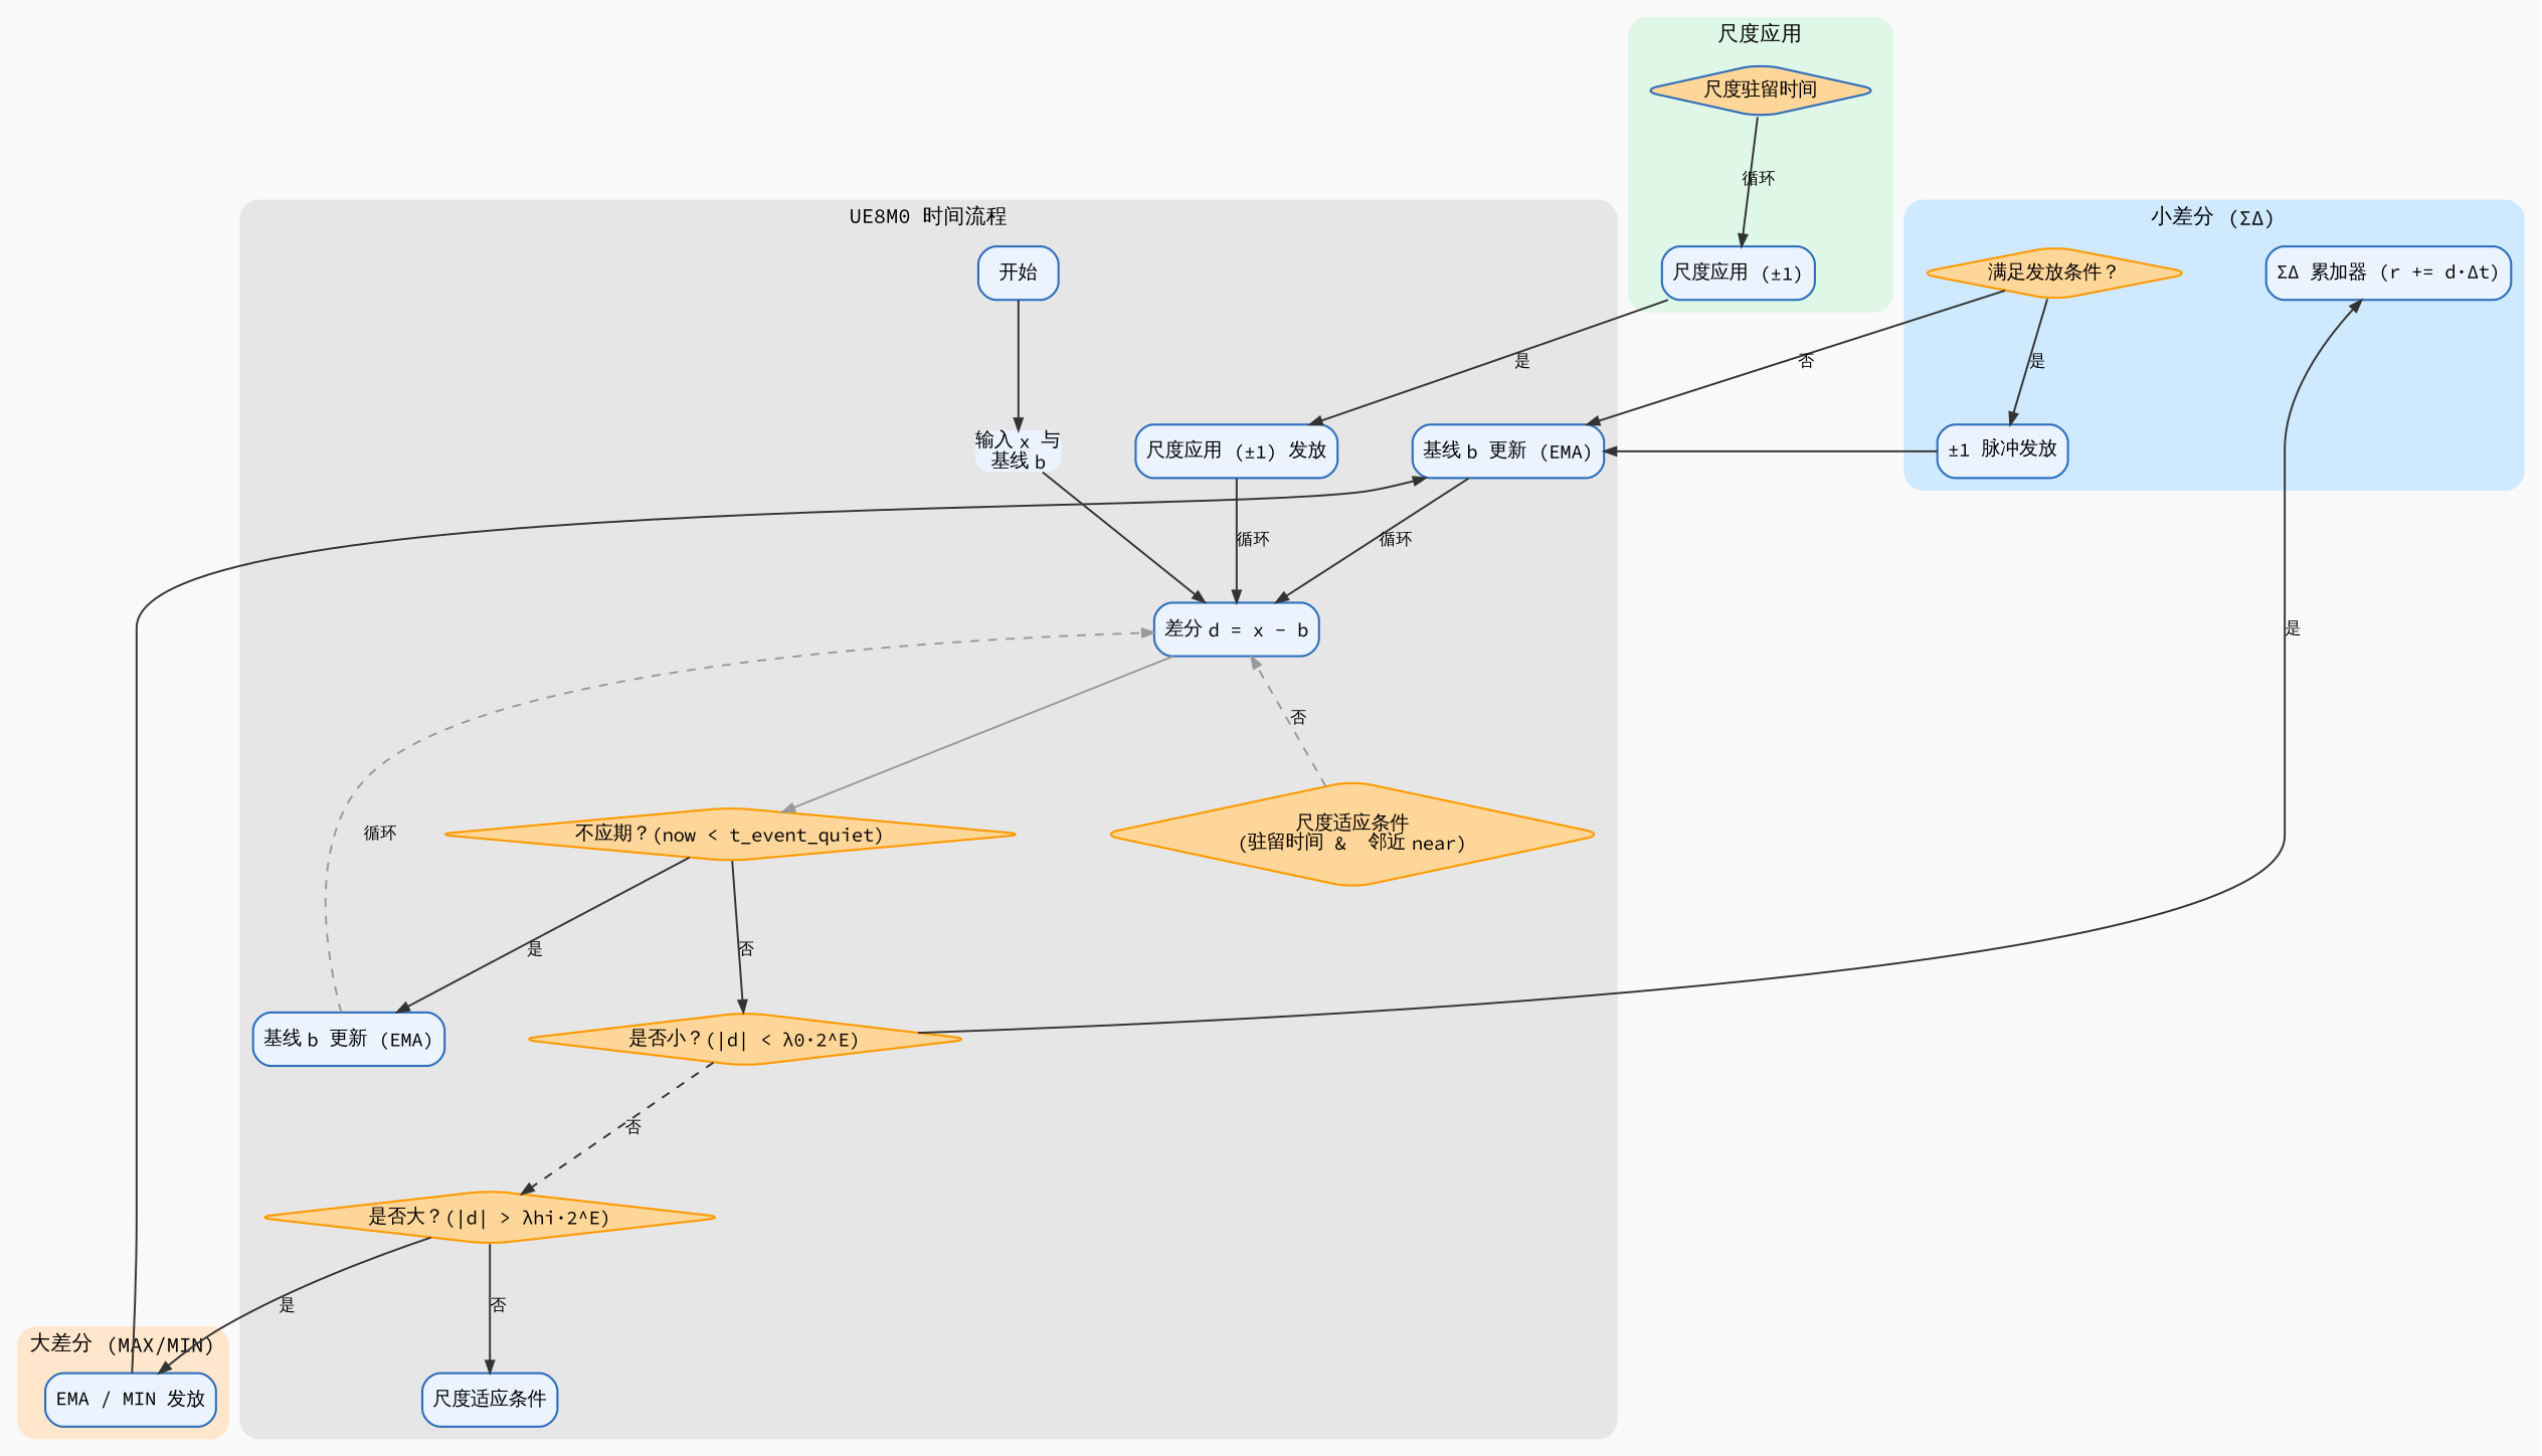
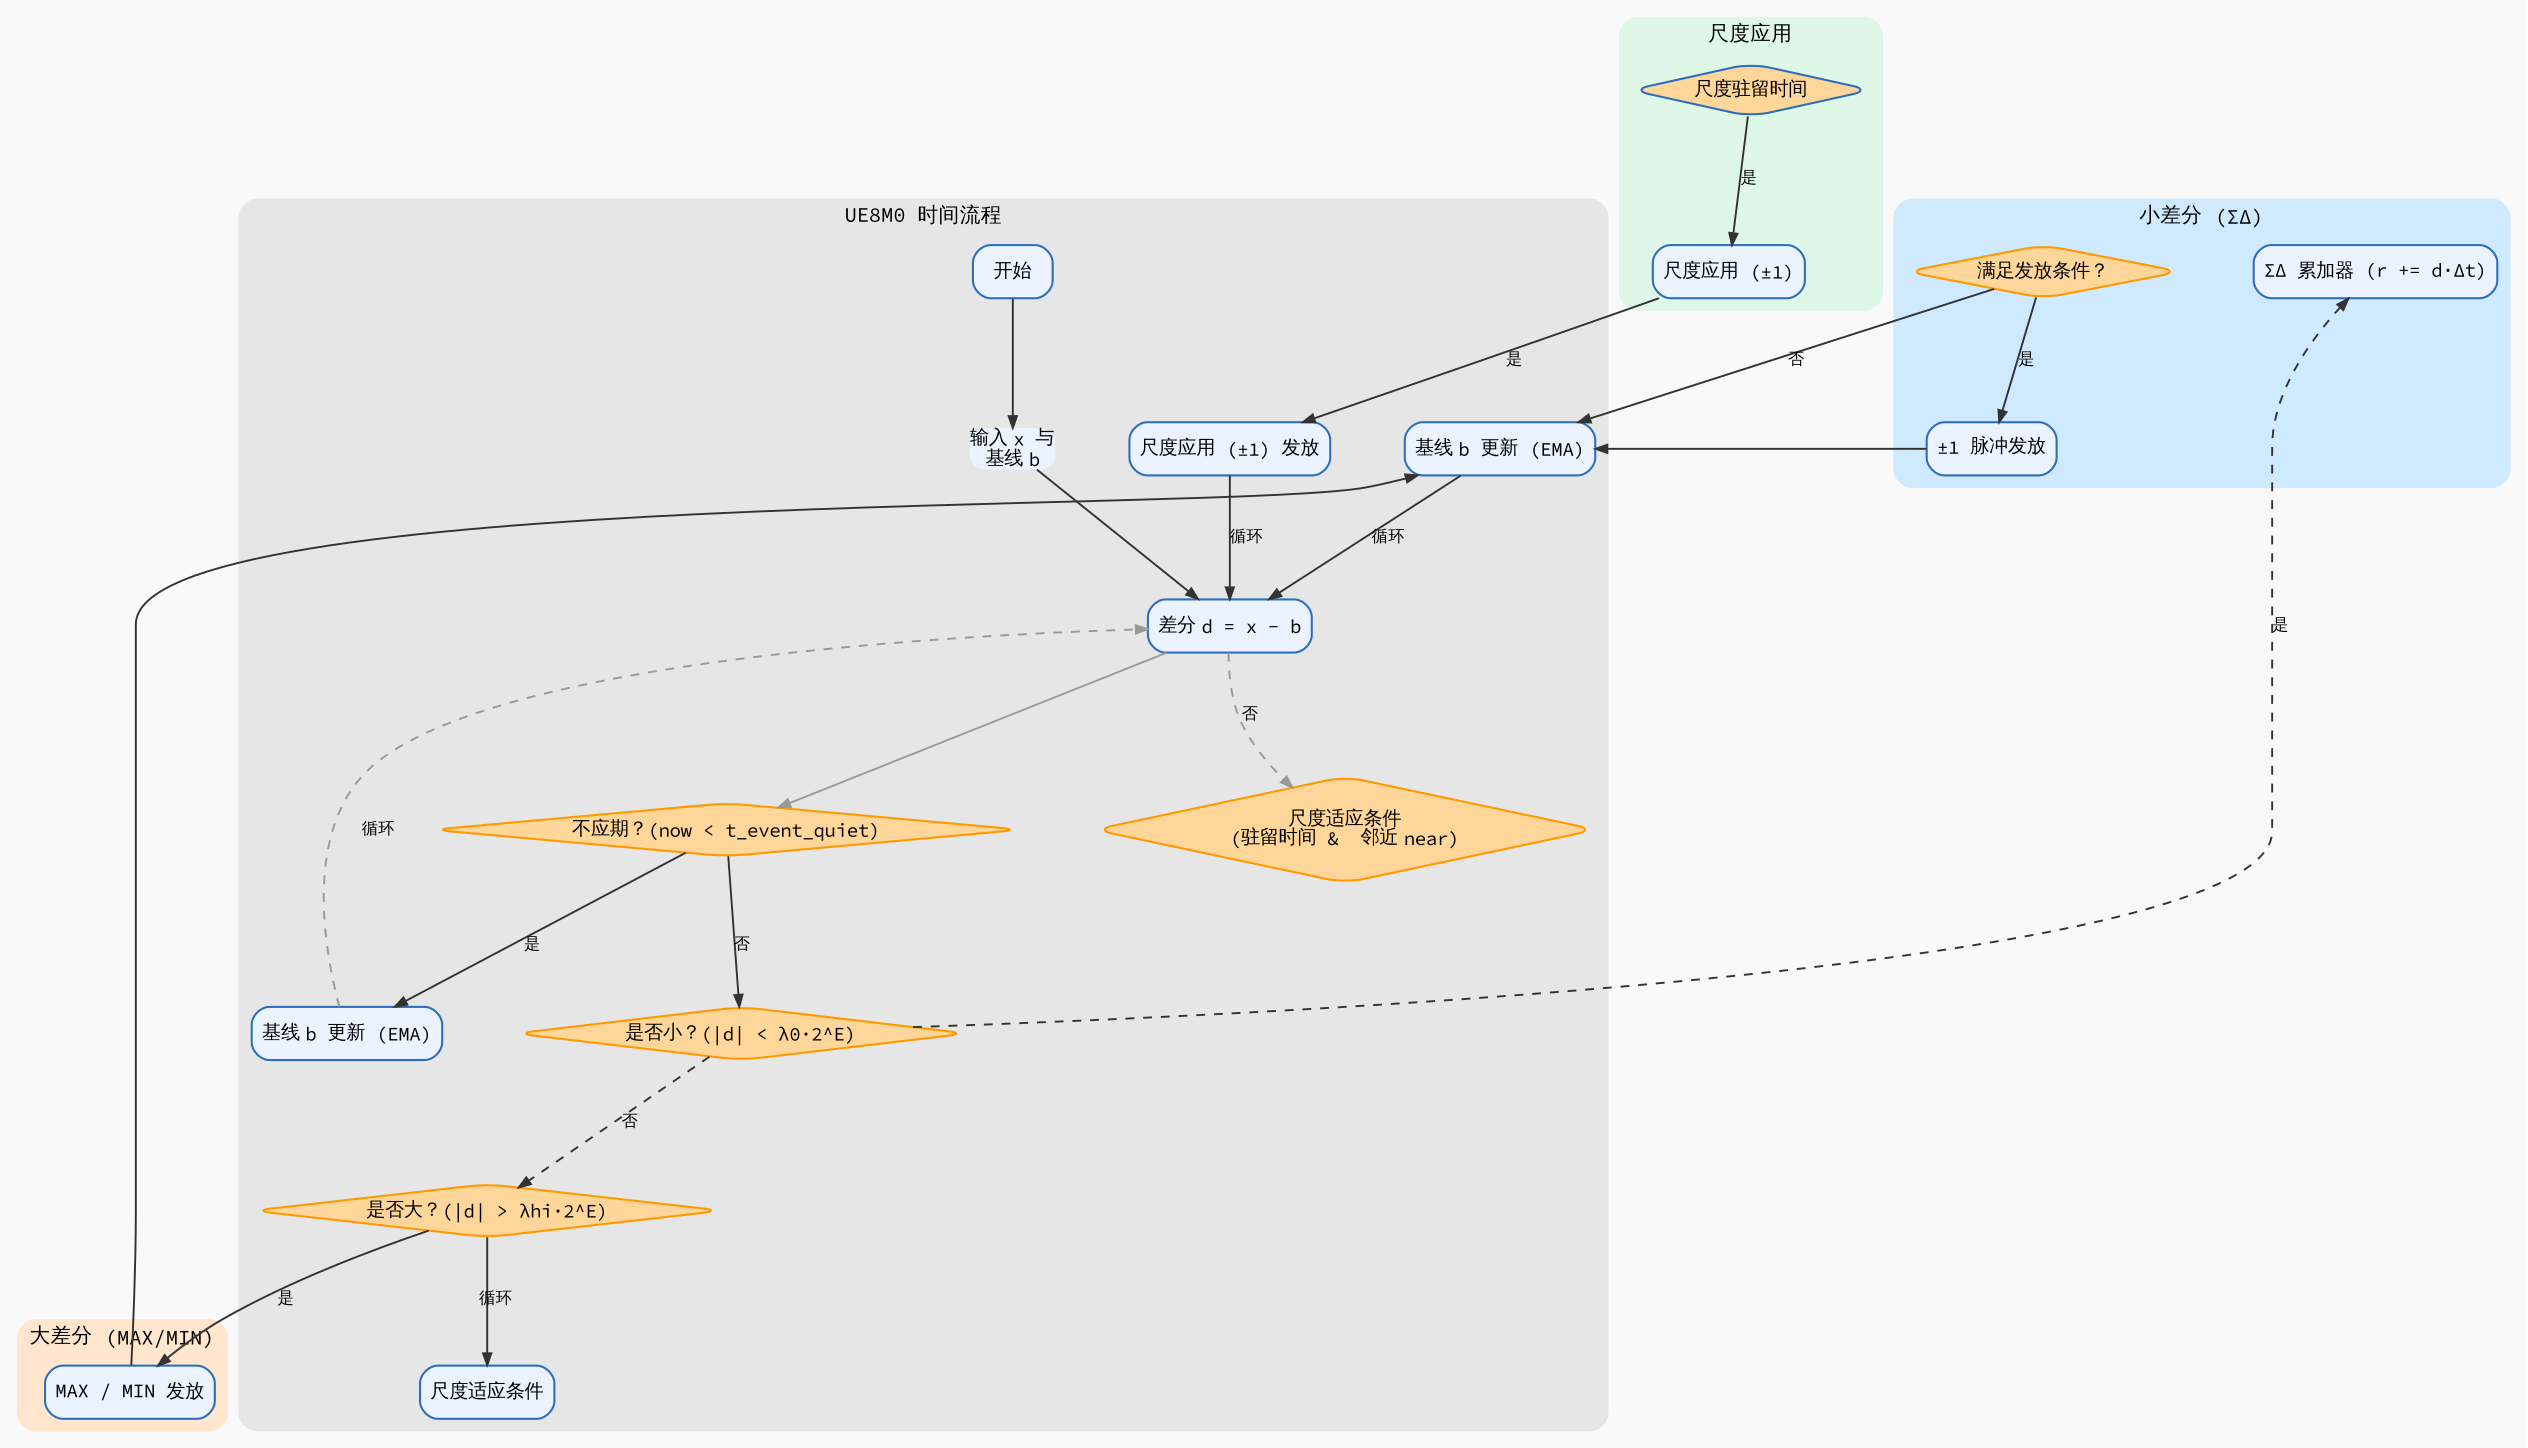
  digraph {
    bgcolor="#F9F9F9"
    fontname="Source Code Pro"
    nodesep=0.7
    rankdir=TB
    ranksep=1.0
    node [color="#2C6EBB" fillcolor="#EAF3FF" fontname="Source Code Pro" fontsize=13 margin="0.10,0.06" penwidth=1.4 shape=box style="rounded,filled"]
    edge [arrowsize=0.8 color="#333333" fontname="Source Code Pro" fontsize=11 penwidth=1.3]
    n1 [label="开始"]
    n2 [fontcolor="#000000" label="输入 x 与\n基线 b" shape=plain]
    n3 [label="差分 d = x - b"]
    n4 [color="#FF9900" fillcolor="#FFD699" label="不应期？(now < t_event_quiet)" shape=diamond]
    n5 [label="基线 b 更新 (EMA)"]
    n6 [color="#FF9900" fillcolor="#FFD699" label="是否小？(|d| < λ0·2^E)" shape=diamond]
    n7 [color="#FF9900" fillcolor="#FFD699" label="是否大？(|d| > λhi·2^E)" shape=diamond]
    n8 [label="尺度适应条件"]
    n9 [label="基线 b 更新 (EMA)"]
    n10 [color="#FF9900" fillcolor="#FFD699" label="尺度适应条件\n(驻留时间 &  邻近 near)" shape=diamond]
    n11 [label="尺度应用 (±1) 发放"]
    n12 [label="ΣΔ 累加器 (r += d·Δt)"]
    n13 [color="#FF9900" fillcolor="#FFD699" label="满足发放条件？" shape=diamond]
    n14 [label="±1 脉冲发放"]
-   n15 [label="EMA / MIN 发放"]
+   n15 [label="MAX / MIN 发放"]
    n16 [fillcolor="#FFD699" label="尺度驻留时间" shape=diamond]
    n17 [label="尺度应用 (±1)"]
    subgraph cluster_1 {
      color="#E6E6E6"
      fontcolor="#444"
      label="UE8M0 时间流程"
      style="filled,rounded"
      n1
      n2
      n3
      n4
      n5
      n6
      n7
      n8
      n9
      n10
      n11
    }
    subgraph cluster_2 {
      color="#CFE9FF"
      fontcolor="#444"
      label="小差分 (ΣΔ)"
      style="filled,rounded"
      n12
      n13
      n14
    }
    subgraph cluster_3 {
      color="#FFE6CC"
      fontcolor="#444"
      label="大差分 (MAX/MIN)"
      style="filled,rounded"
      n15
    }
    subgraph cluster_4 {
      color="#DFF7E7"
      fontcolor="#444"
      label="尺度应用"
      style="filled,rounded"
      n16
      n17
    }
    n1 -> n2
    n2 -> n3
    n3 -> n4 [color="#999999"]
    n4 -> n5 [label="是"]
    n4 -> n6 [label="否"]
    n5 -> n3 [color="#999999" label="循环" style=dashed]
    n6 -> n7 [label="否" style=dashed]
-   n6 -> n12 [label="是"]
-   n7 -> n8 [label="否"]
+   n6 -> n12 [label="是" style=dashed]
+   n7 -> n8 [label="循环"]
    n7 -> n15 [label="是"]
    n9 -> n3 [label="循环"]
-   n10 -> n3 [color="#999999" label="否" style=dashed]
+   n3 -> n10 [color="#999999" label="否" style=dashed]
    n11 -> n3 [label="循环"]
    n13 -> n9 [label="否"]
    n13 -> n14 [label="是"]
    n14 -> n9
    n15 -> n9
-   n16 -> n17 [label="循环"]
+   n16 -> n17 [label="是"]
    n17 -> n11 [label="是"]
  }
